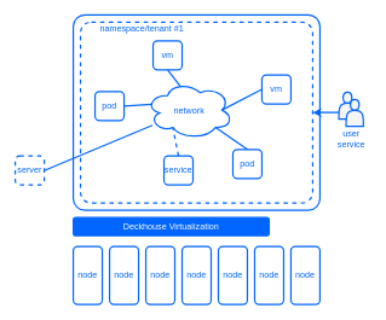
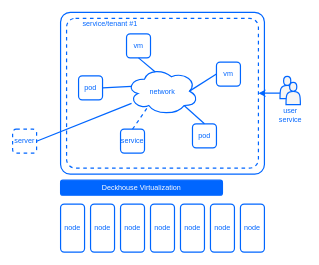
  <mxCell id="0" />
  <mxCell id="1" parent="0" />
  <mxCell id="2" value="node" style="rounded=1;whiteSpace=wrap;html=1;strokeWidth=2;strokeColor=#0066ff;fillColor=#FFFFFF;fontColor=#0066ff;" parent="1" vertex="1"><mxGeometry x="100" y="340" width="40" height="80" as="geometry" /></mxCell>
  <mxCell id="3" value="node" style="rounded=1;whiteSpace=wrap;html=1;strokeWidth=2;strokeColor=#0066ff;fillColor=#FFFFFF;fontColor=#0066ff;" parent="1" vertex="1"><mxGeometry x="150" y="340" width="40" height="80" as="geometry" /></mxCell>
  <mxCell id="4" value="node" style="rounded=1;whiteSpace=wrap;html=1;strokeWidth=2;strokeColor=#0066ff;fillColor=#FFFFFF;fontColor=#0066ff;" parent="1" vertex="1"><mxGeometry x="200" y="340" width="40" height="80" as="geometry" /></mxCell>
  <mxCell id="5" value="node" style="rounded=1;whiteSpace=wrap;html=1;strokeWidth=2;strokeColor=#0066ff;fillColor=#FFFFFF;fontColor=#0066ff;" parent="1" vertex="1"><mxGeometry x="250" y="340" width="40" height="80" as="geometry" /></mxCell>
  <mxCell id="6" value="node" style="rounded=1;whiteSpace=wrap;html=1;strokeWidth=2;strokeColor=#0066ff;fillColor=#FFFFFF;fontColor=#0066ff;" parent="1" vertex="1"><mxGeometry x="300" y="340" width="40" height="80" as="geometry" /></mxCell>
  <mxCell id="7" value="node" style="rounded=1;whiteSpace=wrap;html=1;strokeWidth=2;strokeColor=#0066ff;fillColor=#FFFFFF;fontColor=#0066ff;" parent="1" vertex="1"><mxGeometry x="350" y="340" width="40" height="80" as="geometry" /></mxCell>
  <mxCell id="8" value="node" style="rounded=1;whiteSpace=wrap;html=1;strokeWidth=2;strokeColor=#0066ff;fillColor=#FFFFFF;fontColor=#0066ff;" parent="1" vertex="1"><mxGeometry x="400" y="340" width="40" height="80" as="geometry" /></mxCell>
  <mxCell id="9" value="Deckhouse Virtualization" style="rounded=1;whiteSpace=wrap;html=1;strokeWidth=2;strokeColor=#0066ff;fillColor=#0066ff;fontColor=#FFFFFF;" parent="1" vertex="1"><mxGeometry x="100" y="300" width="270" height="25" as="geometry" /></mxCell>
  <mxCell id="10" value="" style="rounded=1;whiteSpace=wrap;html=1;strokeWidth=2;strokeColor=#0066ff;fillColor=#FFFFFF;fontColor=#0066ff;arcSize=6;" parent="1" vertex="1"><mxGeometry x="100" y="20" width="340" height="270" as="geometry" /></mxCell>
  <mxCell id="11" value="" style="rounded=1;whiteSpace=wrap;html=1;dashed=1;strokeWidth=2;strokeColor=#0066ff;fillColor=none;fontColor=#0066ff;arcSize=6;" parent="1" vertex="1"><mxGeometry x="110" y="30" width="320" height="250" as="geometry" /></mxCell>
- <mxCell id="12" value="namespace/tenant #1" style="text;html=1;align=left;verticalAlign=middle;whiteSpace=wrap;rounded=0;strokeWidth=2;strokeColor=none;fillColor=none;fontColor=#0066ff;" parent="1" vertex="1"><mxGeometry x="135" y="30" width="190" height="20" as="geometry" /></mxCell>
+ <mxCell id="12" value="service/tenant #1" style="text;html=1;align=left;verticalAlign=middle;whiteSpace=wrap;rounded=0;strokeWidth=2;strokeColor=none;fillColor=none;fontColor=#0066ff;" parent="1" vertex="1"><mxGeometry x="135" y="30" width="190" height="20" as="geometry" /></mxCell>
  <mxCell id="13" style="edgeStyle=none;html=1;exitX=0.5;exitY=0;exitDx=0;exitDy=0;entryX=0.8;entryY=0.8;entryDx=0;entryDy=0;entryPerimeter=0;endArrow=none;endFill=0;strokeWidth=2;fontColor=#0066ff;strokeColor=#0066ff;fillColor=#f5f5f5;" parent="1" source="14" target="25" edge="1"><mxGeometry relative="1" as="geometry"><mxPoint x="266" y="186" as="targetPoint" /></mxGeometry></mxCell>
  <mxCell id="14" value="pod" style="rounded=1;whiteSpace=wrap;html=1;strokeWidth=2;strokeColor=#0066ff;fillColor=none;fontColor=#0066ff;" parent="1" vertex="1"><mxGeometry x="320" y="206" width="40" height="40" as="geometry" /></mxCell>
  <mxCell id="15" style="edgeStyle=none;html=1;exitX=0.5;exitY=1;exitDx=0;exitDy=0;entryX=0.4;entryY=0.1;entryDx=0;entryDy=0;entryPerimeter=0;endArrow=none;endFill=0;strokeWidth=2;fontColor=#0066ff;strokeColor=#0066ff;fillColor=#f5f5f5;" parent="1" source="16" target="25" edge="1"><mxGeometry relative="1" as="geometry" /></mxCell>
  <mxCell id="16" value="vm" style="rounded=1;whiteSpace=wrap;html=1;strokeWidth=2;strokeColor=#0066ff;fillColor=none;fontColor=#0066ff;" parent="1" vertex="1"><mxGeometry x="210" y="56" width="40" height="40" as="geometry" /></mxCell>
  <mxCell id="17" style="edgeStyle=none;html=1;exitX=0;exitY=0.5;exitDx=0;exitDy=0;entryX=0.875;entryY=0.5;entryDx=0;entryDy=0;entryPerimeter=0;endArrow=none;endFill=0;strokeWidth=2;fontColor=#0066ff;strokeColor=#0066ff;fillColor=#f5f5f5;" parent="1" source="18" target="25" edge="1"><mxGeometry relative="1" as="geometry" /></mxCell>
  <mxCell id="18" value="vm" style="rounded=1;whiteSpace=wrap;html=1;strokeWidth=2;strokeColor=#0066ff;fillColor=none;fontColor=#0066ff;" parent="1" vertex="1"><mxGeometry x="360" y="103" width="40" height="40" as="geometry" /></mxCell>
  <mxCell id="19" style="edgeStyle=none;html=1;exitX=0;exitY=0.75;exitDx=0;exitDy=0;entryX=1;entryY=0.5;entryDx=0;entryDy=0;strokeWidth=2;fontColor=#0066ff;strokeColor=#0066ff;fillColor=#f5f5f5;" parent="1" source="20" target="11" edge="1"><mxGeometry relative="1" as="geometry" /></mxCell>
  <mxCell id="20" value="" style="shape=actor;whiteSpace=wrap;html=1;strokeWidth=2;strokeColor=#0066ff;fillColor=#f5f5f5;fontColor=#0066ff;" parent="1" vertex="1"><mxGeometry x="466" y="127" width="24" height="37" as="geometry" /></mxCell>
  <mxCell id="21" value="user service" style="text;html=1;align=center;verticalAlign=middle;whiteSpace=wrap;rounded=0;strokeWidth=2;strokeColor=none;fillColor=none;fontColor=#0066ff;" parent="1" vertex="1"><mxGeometry x="458" y="174" width="51" height="35" as="geometry" /></mxCell>
  <mxCell id="22" value="" style="shape=actor;whiteSpace=wrap;html=1;strokeWidth=2;strokeColor=#0066ff;fillColor=#f5f5f5;fontColor=#0066ff;" parent="1" vertex="1"><mxGeometry x="476" y="137" width="24" height="37" as="geometry" /></mxCell>
  <mxCell id="23" style="edgeStyle=none;html=1;exitX=1;exitY=0.5;exitDx=0;exitDy=0;entryX=0.07;entryY=0.4;entryDx=0;entryDy=0;entryPerimeter=0;endArrow=none;endFill=0;strokeWidth=2;fontColor=#0066ff;strokeColor=#0066ff;fillColor=#f5f5f5;" parent="1" source="24" target="25" edge="1"><mxGeometry relative="1" as="geometry" /></mxCell>
  <mxCell id="24" value="pod" style="rounded=1;whiteSpace=wrap;html=1;strokeWidth=2;strokeColor=#0066ff;fillColor=none;fontColor=#0066ff;" parent="1" vertex="1"><mxGeometry x="130" y="126" width="40" height="40" as="geometry" /></mxCell>
- <mxCell id="25" value="network" style="ellipse;shape=cloud;whiteSpace=wrap;html=1;strokeWidth=2;strokeColor=#0066ff;fillColor=none;fontColor=#0066ff;" parent="1" vertex="1"><mxGeometry x="200" y="111.5" width="120" height="80" as="geometry" /></mxCell>
+ <mxCell id="25" value="network" style="ellipse;shape=cloud;whiteSpace=wrap;html=1;strokeWidth=2;strokeColor=#0066ff;fillColor=none;fontColor=#0066ff;" parent="1" vertex="1"><mxGeometry x="210" y="111.5" width="120" height="80" as="geometry" /></mxCell>
  <mxCell id="26" style="edgeStyle=none;html=1;exitX=1;exitY=0.5;exitDx=0;exitDy=0;endArrow=none;endFill=0;strokeWidth=2;fontColor=#0066ff;strokeColor=#0066ff;fillColor=#f5f5f5;" parent="1" source="27" target="25" edge="1"><mxGeometry relative="1" as="geometry" /></mxCell>
  <mxCell id="27" value="server" style="rounded=1;whiteSpace=wrap;html=1;strokeWidth=2;strokeColor=#0066ff;fillColor=#FFFFFF;fontColor=#0066ff;dashed=1;" parent="1" vertex="1"><mxGeometry x="20" y="215" width="40" height="40" as="geometry" /></mxCell>
  <mxCell id="28" style="edgeStyle=none;html=1;exitX=0.5;exitY=0;exitDx=0;exitDy=0;entryX=0.31;entryY=0.8;entryDx=0;entryDy=0;entryPerimeter=0;endArrow=none;endFill=0;strokeWidth=2;fontColor=#0066ff;strokeColor=#0066ff;fillColor=#f5f5f5;dashed=1;" parent="1" source="29" target="25" edge="1"><mxGeometry relative="1" as="geometry" /></mxCell>
- <mxCell id="29" value="service" style="rounded=1;whiteSpace=wrap;html=1;strokeWidth=2;strokeColor=#0066ff;fillColor=none;fontColor=#0066ff;" parent="1" vertex="1"><mxGeometry x="225" y="215" width="40" height="40" as="geometry" /></mxCell>
+ <mxCell id="29" value="service" style="rounded=1;whiteSpace=wrap;html=1;strokeWidth=2;strokeColor=#0066ff;fillColor=none;fontColor=#0066ff;" parent="1" vertex="1"><mxGeometry x="200" y="215" width="40" height="40" as="geometry" /></mxCell>
